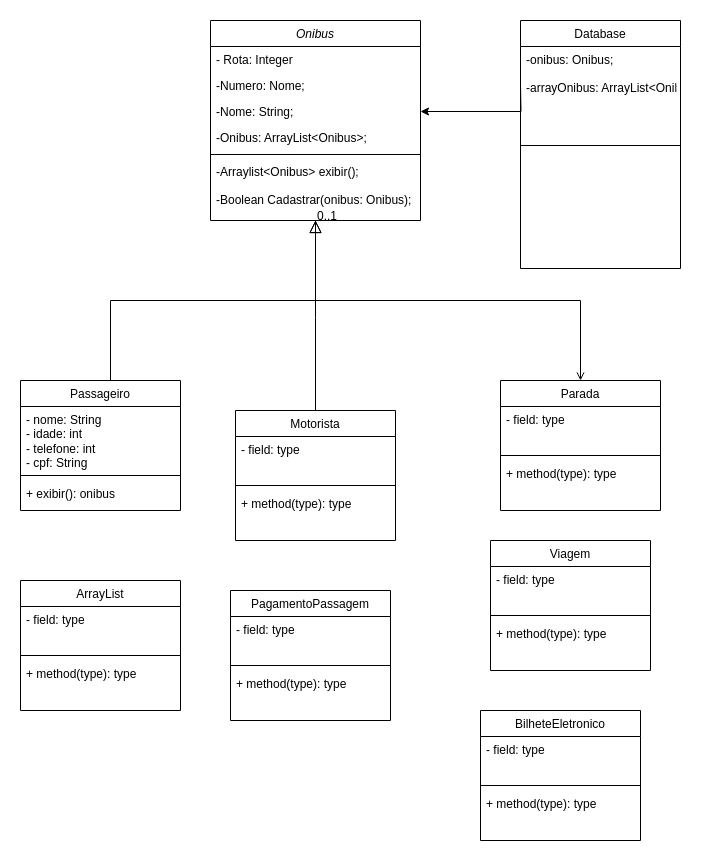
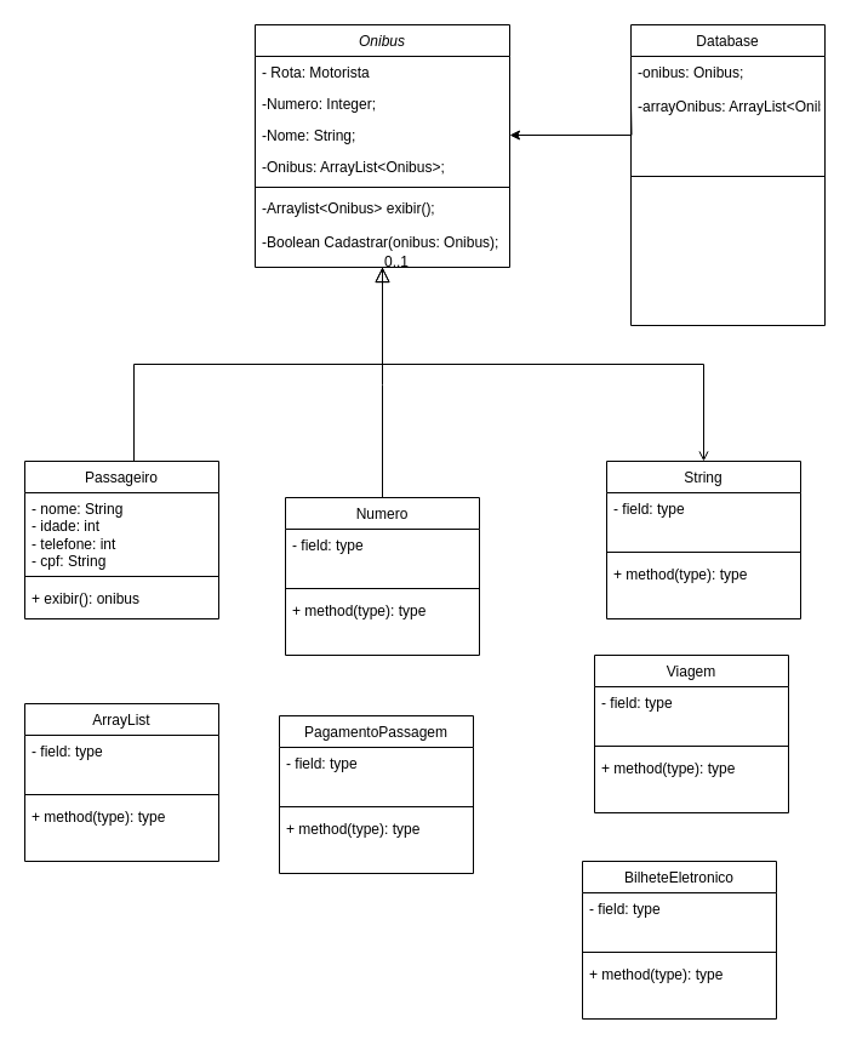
  <mxCell id="0" />
  <mxCell id="1" parent="0" />
  <mxCell id="2" value="Onibus" style="swimlane;fontStyle=2;align=center;verticalAlign=top;childLayout=stackLayout;horizontal=1;startSize=26;horizontalStack=0;resizeParent=1;resizeLast=0;collapsible=1;marginBottom=0;rounded=0;shadow=0;strokeWidth=1;" parent="1" vertex="1"><mxGeometry x="210" width="210" height="200" as="geometry" y="20"><mxRectangle x="230" y="140" width="160" height="26" as="alternateBounds" /></mxGeometry></mxCell>
- <mxCell id="3" value="- Rota: Integer" style="text;align=left;verticalAlign=top;spacingLeft=4;spacingRight=4;overflow=hidden;rotatable=0;points=[[0,0.5],[1,0.5]];portConstraint=eastwest;" parent="2" vertex="1"><mxGeometry y="26" width="210" height="26" as="geometry" /></mxCell>
- <mxCell id="4" value="-Numero: Nome;" style="text;align=left;verticalAlign=top;spacingLeft=4;spacingRight=4;overflow=hidden;rotatable=0;points=[[0,0.5],[1,0.5]];portConstraint=eastwest;rounded=0;shadow=0;html=0;" parent="2" vertex="1"><mxGeometry y="52" width="210" height="26" as="geometry" /></mxCell>
+ <mxCell id="3" value="- Rota: Motorista" style="text;align=left;verticalAlign=top;spacingLeft=4;spacingRight=4;overflow=hidden;rotatable=0;points=[[0,0.5],[1,0.5]];portConstraint=eastwest;" parent="2" vertex="1"><mxGeometry y="26" width="210" height="26" as="geometry" /></mxCell>
+ <mxCell id="4" value="-Numero: Integer;" style="text;align=left;verticalAlign=top;spacingLeft=4;spacingRight=4;overflow=hidden;rotatable=0;points=[[0,0.5],[1,0.5]];portConstraint=eastwest;rounded=0;shadow=0;html=0;" parent="2" vertex="1"><mxGeometry y="52" width="210" height="26" as="geometry" /></mxCell>
  <mxCell id="5" value="-Nome: String;" style="text;align=left;verticalAlign=top;spacingLeft=4;spacingRight=4;overflow=hidden;rotatable=0;points=[[0,0.5],[1,0.5]];portConstraint=eastwest;rounded=0;shadow=0;html=0;" parent="2" vertex="1"><mxGeometry y="78" width="210" height="26" as="geometry" /></mxCell>
  <mxCell id="6" value="-Onibus: ArrayList&lt;Onibus&gt;;" style="text;align=left;verticalAlign=top;spacingLeft=4;spacingRight=4;overflow=hidden;rotatable=0;points=[[0,0.5],[1,0.5]];portConstraint=eastwest;" parent="2" vertex="1"><mxGeometry y="104" width="210" height="26" as="geometry" /></mxCell>
  <mxCell id="7" value="" style="line;html=1;strokeWidth=1;align=left;verticalAlign=middle;spacingTop=-1;spacingLeft=3;spacingRight=3;rotatable=0;labelPosition=right;points=[];portConstraint=eastwest;" parent="2" vertex="1"><mxGeometry y="130" width="210" height="8" as="geometry" /></mxCell>
  <mxCell id="8" value="-Arraylist&lt;Onibus&gt; exibir();&#10;&#10;-Boolean Cadastrar(onibus: Onibus);&#10;&#10;&#10;" style="text;align=left;verticalAlign=top;spacingLeft=4;spacingRight=4;overflow=hidden;rotatable=0;points=[[0,0.5],[1,0.5]];portConstraint=eastwest;rounded=0;shadow=0;html=0;" parent="2" vertex="1"><mxGeometry y="138" width="210" height="62" as="geometry" /></mxCell>
  <mxCell id="9" value="" style="endArrow=block;endSize=10;endFill=0;shadow=0;strokeWidth=1;rounded=0;curved=0;edgeStyle=elbowEdgeStyle;elbow=vertical;" parent="1" target="2" edge="1"><mxGeometry width="160" relative="1" as="geometry"><mxPoint x="110" y="380" as="sourcePoint" /><mxPoint x="110" y="223" as="targetPoint" /></mxGeometry></mxCell>
  <mxCell id="10" value="" style="endArrow=block;endSize=10;endFill=0;shadow=0;strokeWidth=1;rounded=0;curved=0;edgeStyle=elbowEdgeStyle;elbow=vertical;" parent="1" target="2" edge="1"><mxGeometry width="160" relative="1" as="geometry"><mxPoint x="315" y="414" as="sourcePoint" /><mxPoint x="220" y="291" as="targetPoint" /></mxGeometry></mxCell>
  <mxCell id="11" value="" style="endArrow=open;shadow=0;strokeWidth=1;rounded=0;curved=0;endFill=1;edgeStyle=elbowEdgeStyle;elbow=vertical;" parent="1" source="2" edge="1"><mxGeometry x="0.5" y="41" relative="1" as="geometry"><mxPoint x="290" y="212" as="sourcePoint" /><mxPoint x="580" y="380" as="targetPoint" /><mxPoint x="-40" y="32" as="offset" /></mxGeometry></mxCell>
  <mxCell id="12" value="0..1" style="resizable=0;align=left;verticalAlign=bottom;labelBackgroundColor=none;fontSize=12;" parent="11" connectable="0" vertex="1"><mxGeometry x="-1" relative="1" as="geometry"><mxPoint y="4" as="offset" /></mxGeometry></mxCell>
  <mxCell id="13" value="Database" style="swimlane;fontStyle=0;align=center;verticalAlign=top;childLayout=stackLayout;horizontal=1;startSize=26;horizontalStack=0;resizeParent=1;resizeLast=0;collapsible=1;marginBottom=0;rounded=0;shadow=0;strokeWidth=1;" parent="1" vertex="1"><mxGeometry x="520" width="160" height="248" as="geometry" y="20"><mxRectangle x="550" y="140" width="160" height="26" as="alternateBounds" /></mxGeometry></mxCell>
  <mxCell id="14" value="-onibus: Onibus;&#10;&#10;-arrayOnibus: ArrayList&lt;Onibus&gt;&#10;&#10;&#10;" style="text;align=left;verticalAlign=top;spacingLeft=4;spacingRight=4;overflow=hidden;rotatable=0;points=[[0,0.5],[1,0.5]];portConstraint=eastwest;" parent="13" vertex="1"><mxGeometry y="26" width="160" height="84" as="geometry" /></mxCell>
  <mxCell id="15" value="" style="line;html=1;strokeWidth=1;align=left;verticalAlign=middle;spacingTop=-1;spacingLeft=3;spacingRight=3;rotatable=0;labelPosition=right;points=[];portConstraint=eastwest;" parent="13" vertex="1"><mxGeometry y="110" width="160" height="30" as="geometry" /></mxCell>
  <mxCell id="16" style="edgeStyle=orthogonalEdgeStyle;rounded=0;orthogonalLoop=1;jettySize=auto;html=1;entryX=1;entryY=0.5;entryDx=0;entryDy=0;" parent="1" target="5" edge="1"><mxGeometry relative="1" as="geometry"><mxPoint x="520" y="85" as="sourcePoint" /></mxGeometry></mxCell>
  <mxCell id="17" value="&lt;span style=&quot;font-weight: normal;&quot;&gt;Passageiro&lt;/span&gt;" style="swimlane;fontStyle=1;align=center;verticalAlign=top;childLayout=stackLayout;horizontal=1;startSize=26;horizontalStack=0;resizeParent=1;resizeParentMax=0;resizeLast=0;collapsible=1;marginBottom=0;whiteSpace=wrap;html=1;" vertex="1" parent="1"><mxGeometry x="20" y="380" width="160" height="130" as="geometry" /></mxCell>
  <mxCell id="18" value="- nome: String&lt;div&gt;- idade: int&lt;/div&gt;&lt;div&gt;- telefone: int&lt;/div&gt;&lt;div&gt;- cpf: String&lt;span style=&quot;background-color: initial;&quot;&gt;&amp;nbsp;&lt;/span&gt;&lt;/div&gt;" style="text;strokeColor=none;fillColor=none;align=left;verticalAlign=top;spacingLeft=4;spacingRight=4;overflow=hidden;rotatable=0;points=[[0,0.5],[1,0.5]];portConstraint=eastwest;whiteSpace=wrap;html=1;" vertex="1" parent="17"><mxGeometry y="26" width="160" height="64" as="geometry" /></mxCell>
  <mxCell id="19" value="" style="line;strokeWidth=1;fillColor=none;align=left;verticalAlign=middle;spacingTop=-1;spacingLeft=3;spacingRight=3;rotatable=0;labelPosition=right;points=[];portConstraint=eastwest;strokeColor=inherit;" vertex="1" parent="17"><mxGeometry y="90" width="160" height="10" as="geometry" /></mxCell>
  <mxCell id="20" value="+ exibir(): onibus" style="text;strokeColor=none;fillColor=none;align=left;verticalAlign=top;spacingLeft=4;spacingRight=4;overflow=hidden;rotatable=0;points=[[0,0.5],[1,0.5]];portConstraint=eastwest;whiteSpace=wrap;html=1;" vertex="1" parent="17"><mxGeometry y="100" width="160" height="30" as="geometry" /></mxCell>
- <mxCell id="21" value="&lt;span style=&quot;font-weight: normal;&quot;&gt;Motorista&lt;/span&gt;" style="swimlane;fontStyle=1;align=center;verticalAlign=top;childLayout=stackLayout;horizontal=1;startSize=26;horizontalStack=0;resizeParent=1;resizeParentMax=0;resizeLast=0;collapsible=1;marginBottom=0;whiteSpace=wrap;html=1;" vertex="1" parent="1"><mxGeometry x="235" y="410" width="160" height="130" as="geometry" /></mxCell>
+ <mxCell id="21" value="&lt;span style=&quot;font-weight: normal;&quot;&gt;Numero&lt;/span&gt;" style="swimlane;fontStyle=1;align=center;verticalAlign=top;childLayout=stackLayout;horizontal=1;startSize=26;horizontalStack=0;resizeParent=1;resizeParentMax=0;resizeLast=0;collapsible=1;marginBottom=0;whiteSpace=wrap;html=1;" vertex="1" parent="1"><mxGeometry x="235" y="410" width="160" height="130" as="geometry" /></mxCell>
  <mxCell id="22" value="- field: type" style="text;strokeColor=none;fillColor=none;align=left;verticalAlign=top;spacingLeft=4;spacingRight=4;overflow=hidden;rotatable=0;points=[[0,0.5],[1,0.5]];portConstraint=eastwest;whiteSpace=wrap;html=1;" vertex="1" parent="21"><mxGeometry y="26" width="160" height="44" as="geometry" /></mxCell>
  <mxCell id="23" value="" style="line;strokeWidth=1;fillColor=none;align=left;verticalAlign=middle;spacingTop=-1;spacingLeft=3;spacingRight=3;rotatable=0;labelPosition=right;points=[];portConstraint=eastwest;strokeColor=inherit;" vertex="1" parent="21"><mxGeometry y="70" width="160" height="10" as="geometry" /></mxCell>
  <mxCell id="24" value="+ method(type): type" style="text;strokeColor=none;fillColor=none;align=left;verticalAlign=top;spacingLeft=4;spacingRight=4;overflow=hidden;rotatable=0;points=[[0,0.5],[1,0.5]];portConstraint=eastwest;whiteSpace=wrap;html=1;" vertex="1" parent="21"><mxGeometry y="80" width="160" height="50" as="geometry" /></mxCell>
- <mxCell id="25" value="&lt;span style=&quot;font-weight: normal;&quot;&gt;Parada&lt;/span&gt;" style="swimlane;fontStyle=1;align=center;verticalAlign=top;childLayout=stackLayout;horizontal=1;startSize=26;horizontalStack=0;resizeParent=1;resizeParentMax=0;resizeLast=0;collapsible=1;marginBottom=0;whiteSpace=wrap;html=1;" vertex="1" parent="1"><mxGeometry x="500" y="380" width="160" height="130" as="geometry" /></mxCell>
+ <mxCell id="25" value="&lt;span style=&quot;font-weight: normal;&quot;&gt;String&lt;/span&gt;" style="swimlane;fontStyle=1;align=center;verticalAlign=top;childLayout=stackLayout;horizontal=1;startSize=26;horizontalStack=0;resizeParent=1;resizeParentMax=0;resizeLast=0;collapsible=1;marginBottom=0;whiteSpace=wrap;html=1;" vertex="1" parent="1"><mxGeometry x="500" y="380" width="160" height="130" as="geometry" /></mxCell>
  <mxCell id="26" value="- field: type" style="text;strokeColor=none;fillColor=none;align=left;verticalAlign=top;spacingLeft=4;spacingRight=4;overflow=hidden;rotatable=0;points=[[0,0.5],[1,0.5]];portConstraint=eastwest;whiteSpace=wrap;html=1;" vertex="1" parent="25"><mxGeometry y="26" width="160" height="44" as="geometry" /></mxCell>
  <mxCell id="27" value="" style="line;strokeWidth=1;fillColor=none;align=left;verticalAlign=middle;spacingTop=-1;spacingLeft=3;spacingRight=3;rotatable=0;labelPosition=right;points=[];portConstraint=eastwest;strokeColor=inherit;" vertex="1" parent="25"><mxGeometry y="70" width="160" height="10" as="geometry" /></mxCell>
  <mxCell id="28" value="+ method(type): type" style="text;strokeColor=none;fillColor=none;align=left;verticalAlign=top;spacingLeft=4;spacingRight=4;overflow=hidden;rotatable=0;points=[[0,0.5],[1,0.5]];portConstraint=eastwest;whiteSpace=wrap;html=1;" vertex="1" parent="25"><mxGeometry y="80" width="160" height="50" as="geometry" /></mxCell>
  <mxCell id="29" value="&lt;span style=&quot;font-weight: normal;&quot;&gt;Viagem&lt;/span&gt;" style="swimlane;fontStyle=1;align=center;verticalAlign=top;childLayout=stackLayout;horizontal=1;startSize=26;horizontalStack=0;resizeParent=1;resizeParentMax=0;resizeLast=0;collapsible=1;marginBottom=0;whiteSpace=wrap;html=1;" vertex="1" parent="1"><mxGeometry x="490" y="540" width="160" height="130" as="geometry" /></mxCell>
  <mxCell id="30" value="- field: type" style="text;strokeColor=none;fillColor=none;align=left;verticalAlign=top;spacingLeft=4;spacingRight=4;overflow=hidden;rotatable=0;points=[[0,0.5],[1,0.5]];portConstraint=eastwest;whiteSpace=wrap;html=1;" vertex="1" parent="29"><mxGeometry y="26" width="160" height="44" as="geometry" /></mxCell>
  <mxCell id="31" value="" style="line;strokeWidth=1;fillColor=none;align=left;verticalAlign=middle;spacingTop=-1;spacingLeft=3;spacingRight=3;rotatable=0;labelPosition=right;points=[];portConstraint=eastwest;strokeColor=inherit;" vertex="1" parent="29"><mxGeometry y="70" width="160" height="10" as="geometry" /></mxCell>
  <mxCell id="32" value="+ method(type): type" style="text;strokeColor=none;fillColor=none;align=left;verticalAlign=top;spacingLeft=4;spacingRight=4;overflow=hidden;rotatable=0;points=[[0,0.5],[1,0.5]];portConstraint=eastwest;whiteSpace=wrap;html=1;" vertex="1" parent="29"><mxGeometry y="80" width="160" height="50" as="geometry" /></mxCell>
  <mxCell id="33" value="&lt;span style=&quot;font-weight: normal;&quot;&gt;PagamentoPassagem&lt;/span&gt;" style="swimlane;fontStyle=1;align=center;verticalAlign=top;childLayout=stackLayout;horizontal=1;startSize=26;horizontalStack=0;resizeParent=1;resizeParentMax=0;resizeLast=0;collapsible=1;marginBottom=0;whiteSpace=wrap;html=1;" vertex="1" parent="1"><mxGeometry x="230" y="590" width="160" height="130" as="geometry" /></mxCell>
  <mxCell id="34" value="- field: type" style="text;strokeColor=none;fillColor=none;align=left;verticalAlign=top;spacingLeft=4;spacingRight=4;overflow=hidden;rotatable=0;points=[[0,0.5],[1,0.5]];portConstraint=eastwest;whiteSpace=wrap;html=1;" vertex="1" parent="33"><mxGeometry y="26" width="160" height="44" as="geometry" /></mxCell>
  <mxCell id="35" value="" style="line;strokeWidth=1;fillColor=none;align=left;verticalAlign=middle;spacingTop=-1;spacingLeft=3;spacingRight=3;rotatable=0;labelPosition=right;points=[];portConstraint=eastwest;strokeColor=inherit;" vertex="1" parent="33"><mxGeometry y="70" width="160" height="10" as="geometry" /></mxCell>
  <mxCell id="36" value="+ method(type): type" style="text;strokeColor=none;fillColor=none;align=left;verticalAlign=top;spacingLeft=4;spacingRight=4;overflow=hidden;rotatable=0;points=[[0,0.5],[1,0.5]];portConstraint=eastwest;whiteSpace=wrap;html=1;" vertex="1" parent="33"><mxGeometry y="80" width="160" height="50" as="geometry" /></mxCell>
  <mxCell id="37" value="&lt;span style=&quot;font-weight: 400;&quot;&gt;ArrayList&lt;/span&gt;" style="swimlane;fontStyle=1;align=center;verticalAlign=top;childLayout=stackLayout;horizontal=1;startSize=26;horizontalStack=0;resizeParent=1;resizeParentMax=0;resizeLast=0;collapsible=1;marginBottom=0;whiteSpace=wrap;html=1;" vertex="1" parent="1"><mxGeometry x="20" y="580" width="160" height="130" as="geometry" /></mxCell>
  <mxCell id="38" value="- field: type" style="text;strokeColor=none;fillColor=none;align=left;verticalAlign=top;spacingLeft=4;spacingRight=4;overflow=hidden;rotatable=0;points=[[0,0.5],[1,0.5]];portConstraint=eastwest;whiteSpace=wrap;html=1;" vertex="1" parent="37"><mxGeometry y="26" width="160" height="44" as="geometry" /></mxCell>
  <mxCell id="39" value="" style="line;strokeWidth=1;fillColor=none;align=left;verticalAlign=middle;spacingTop=-1;spacingLeft=3;spacingRight=3;rotatable=0;labelPosition=right;points=[];portConstraint=eastwest;strokeColor=inherit;" vertex="1" parent="37"><mxGeometry y="70" width="160" height="10" as="geometry" /></mxCell>
  <mxCell id="40" value="+ method(type): type" style="text;strokeColor=none;fillColor=none;align=left;verticalAlign=top;spacingLeft=4;spacingRight=4;overflow=hidden;rotatable=0;points=[[0,0.5],[1,0.5]];portConstraint=eastwest;whiteSpace=wrap;html=1;" vertex="1" parent="37"><mxGeometry y="80" width="160" height="50" as="geometry" /></mxCell>
  <mxCell id="41" value="&lt;span style=&quot;font-weight: normal;&quot;&gt;BilheteEletronico&lt;/span&gt;" style="swimlane;fontStyle=1;align=center;verticalAlign=top;childLayout=stackLayout;horizontal=1;startSize=26;horizontalStack=0;resizeParent=1;resizeParentMax=0;resizeLast=0;collapsible=1;marginBottom=0;whiteSpace=wrap;html=1;" vertex="1" parent="1"><mxGeometry x="480" y="710" width="160" height="130" as="geometry" /></mxCell>
  <mxCell id="42" value="- field: type" style="text;strokeColor=none;fillColor=none;align=left;verticalAlign=top;spacingLeft=4;spacingRight=4;overflow=hidden;rotatable=0;points=[[0,0.5],[1,0.5]];portConstraint=eastwest;whiteSpace=wrap;html=1;" vertex="1" parent="41"><mxGeometry y="26" width="160" height="44" as="geometry" /></mxCell>
  <mxCell id="43" value="" style="line;strokeWidth=1;fillColor=none;align=left;verticalAlign=middle;spacingTop=-1;spacingLeft=3;spacingRight=3;rotatable=0;labelPosition=right;points=[];portConstraint=eastwest;strokeColor=inherit;" vertex="1" parent="41"><mxGeometry y="70" width="160" height="10" as="geometry" /></mxCell>
  <mxCell id="44" value="+ method(type): type" style="text;strokeColor=none;fillColor=none;align=left;verticalAlign=top;spacingLeft=4;spacingRight=4;overflow=hidden;rotatable=0;points=[[0,0.5],[1,0.5]];portConstraint=eastwest;whiteSpace=wrap;html=1;" vertex="1" parent="41"><mxGeometry y="80" width="160" height="50" as="geometry" /></mxCell>
